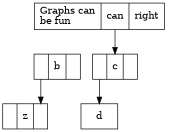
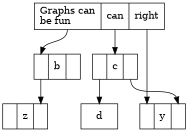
  digraph {
    node [shape=record]
    n1 [label="<bala> Graphs can\lbe fun\l|<f1> can|<f2> right\r"]
    n2 [label="<left>   |<mid> b |   "]
+   n3 [label="<p1>   | y |<p2>   "]
    n4 [label="<p1>   | c |<p2>   "]
    n5 [label="   | z |<p2>   "]
    d
+   n1 -> n2 [headport=left tailport=bala]
+   n1 -> n3 [headport=p1 tailport=f2]
    n1 -> n4 [tailport=f1]
    n2 -> n5 [headport=p2 tailport=left]
+   n4 -> n3 [headport=p2 tailport=p2]
    n4 -> d [tailport=p1]
  }
